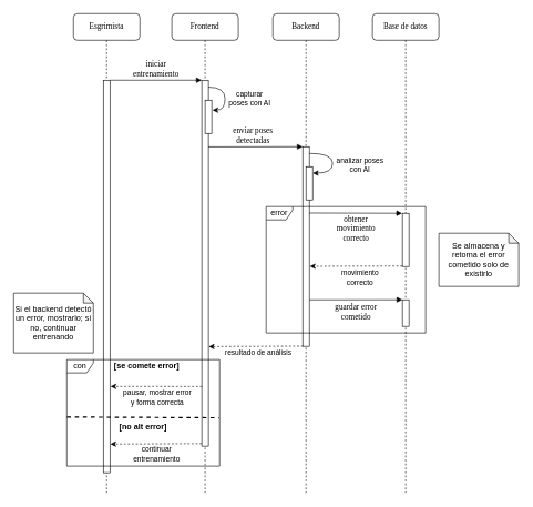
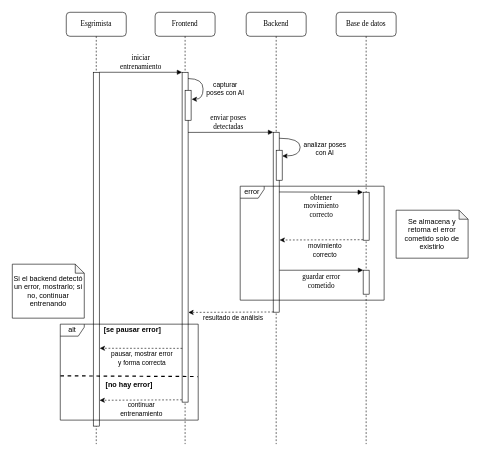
  <mxCell id="0" />
  <mxCell id="1" parent="0" />
  <mxCell id="2" value="Backend" style="shape=umlLifeline;perimeter=lifelinePerimeter;whiteSpace=wrap;html=1;container=1;collapsible=0;recursiveResize=0;outlineConnect=0;rounded=1;shadow=0;comic=0;labelBackgroundColor=none;strokeWidth=1;fontFamily=Verdana;fontSize=12;align=center;" parent="1" vertex="1"><mxGeometry x="410" y="20" width="100" height="720" as="geometry" /></mxCell>
  <mxCell id="3" value="" style="html=1;points=[];perimeter=orthogonalPerimeter;rounded=0;shadow=0;comic=0;labelBackgroundColor=none;strokeWidth=1;fontFamily=Verdana;fontSize=12;align=center;" parent="2" vertex="1"><mxGeometry x="45" y="200" width="10" height="300" as="geometry" /></mxCell>
  <mxCell id="4" value="" style="html=1;points=[];perimeter=orthogonalPerimeter;rounded=0;shadow=0;comic=0;labelBackgroundColor=none;strokeWidth=1;fontFamily=Verdana;fontSize=12;align=center;" vertex="1" parent="2"><mxGeometry x="50" y="230" width="10" height="50" as="geometry" /></mxCell>
  <mxCell id="5" value="" style="endArrow=classic;html=1;rounded=0;entryX=1.019;entryY=0.192;entryDx=0;entryDy=0;entryPerimeter=0;edgeStyle=orthogonalEdgeStyle;curved=1;" edge="1" parent="2" target="4"><mxGeometry width="50" height="50" relative="1" as="geometry"><mxPoint x="55" y="210" as="sourcePoint" /><mxPoint x="116" y="245" as="targetPoint" /><Array as="points"><mxPoint x="90" y="210" /><mxPoint x="90" y="240" /><mxPoint x="60" y="240" /></Array></mxGeometry></mxCell>
  <mxCell id="6" value="analizar poses &lt;br&gt;con AI" style="edgeLabel;html=1;align=center;verticalAlign=middle;resizable=0;points=[];" vertex="1" connectable="0" parent="5"><mxGeometry x="0.157" y="2" relative="1" as="geometry"><mxPoint x="38" y="-3" as="offset" /></mxGeometry></mxCell>
  <mxCell id="7" value="Base de datos" style="shape=umlLifeline;perimeter=lifelinePerimeter;whiteSpace=wrap;html=1;container=1;collapsible=0;recursiveResize=0;outlineConnect=0;rounded=1;shadow=0;comic=0;labelBackgroundColor=none;strokeWidth=1;fontFamily=Verdana;fontSize=12;align=center;" parent="1" vertex="1"><mxGeometry x="560" y="20" width="100" height="720" as="geometry" /></mxCell>
  <mxCell id="8" value="obtener &lt;br&gt;movimiento &lt;br&gt;correcto" style="html=1;verticalAlign=bottom;endArrow=block;labelBackgroundColor=none;fontFamily=Verdana;fontSize=12;edgeStyle=elbowEdgeStyle;elbow=vertical;entryX=-0.042;entryY=0.002;entryDx=0;entryDy=0;entryPerimeter=0;spacingTop=0;spacing=-5;exitX=0.994;exitY=0.332;exitDx=0;exitDy=0;exitPerimeter=0;" edge="1" parent="7" source="3"><mxGeometry x="0.002" y="-40" relative="1" as="geometry"><mxPoint x="-85" y="300.286" as="sourcePoint" /><mxPoint x="44.58" y="300.1" as="targetPoint" /><mxPoint as="offset" /></mxGeometry></mxCell>
  <mxCell id="9" value="" style="html=1;points=[];perimeter=orthogonalPerimeter;rounded=0;shadow=0;comic=0;labelBackgroundColor=none;strokeWidth=1;fontFamily=Verdana;fontSize=12;align=center;" vertex="1" parent="7"><mxGeometry x="45" y="300" width="10" height="80" as="geometry" /></mxCell>
  <mxCell id="10" value="guardar error &lt;br&gt;cometido" style="html=1;verticalAlign=bottom;endArrow=block;labelBackgroundColor=none;fontFamily=Verdana;fontSize=12;edgeStyle=elbowEdgeStyle;elbow=vertical;entryX=-0.042;entryY=0.002;entryDx=0;entryDy=0;entryPerimeter=0;spacingTop=0;spacing=-3;exitX=1.038;exitY=0.767;exitDx=0;exitDy=0;exitPerimeter=0;" edge="1" parent="7" source="3"><mxGeometry x="-0.002" y="-30" relative="1" as="geometry"><mxPoint x="-84.58" y="430.186" as="sourcePoint" /><mxPoint x="45.0" y="430" as="targetPoint" /><mxPoint as="offset" /></mxGeometry></mxCell>
  <mxCell id="11" value="" style="html=1;points=[];perimeter=orthogonalPerimeter;rounded=0;shadow=0;comic=0;labelBackgroundColor=none;strokeWidth=1;fontFamily=Verdana;fontSize=12;align=center;" vertex="1" parent="7"><mxGeometry x="45" y="430" width="10" height="40" as="geometry" /></mxCell>
  <mxCell id="12" value="Esgrimista" style="shape=umlLifeline;perimeter=lifelinePerimeter;whiteSpace=wrap;html=1;container=1;collapsible=0;recursiveResize=0;outlineConnect=0;rounded=1;shadow=0;comic=0;labelBackgroundColor=none;strokeWidth=1;fontFamily=Verdana;fontSize=12;align=center;" parent="1" vertex="1"><mxGeometry x="110" y="20" width="100" height="720" as="geometry" /></mxCell>
  <mxCell id="13" value="" style="html=1;points=[];perimeter=orthogonalPerimeter;rounded=0;shadow=0;comic=0;labelBackgroundColor=none;strokeWidth=1;fontFamily=Verdana;fontSize=12;align=center;" parent="12" vertex="1"><mxGeometry x="45" y="100" width="10" height="590" as="geometry" /></mxCell>
  <mxCell id="14" value="iniciar &lt;br&gt;entrenamiento" style="html=1;verticalAlign=bottom;endArrow=block;entryX=0;entryY=0;labelBackgroundColor=none;fontFamily=Verdana;fontSize=12;edgeStyle=elbowEdgeStyle;elbow=vertical;" parent="1" source="13" target="23" edge="1"><mxGeometry relative="1" as="geometry"><mxPoint x="230" y="130" as="sourcePoint" /></mxGeometry></mxCell>
  <mxCell id="15" value="enviar poses &lt;br&gt;detectadas" style="html=1;verticalAlign=bottom;endArrow=block;entryX=0;entryY=0;labelBackgroundColor=none;fontFamily=Verdana;fontSize=12;edgeStyle=elbowEdgeStyle;elbow=vertical;" parent="1" edge="1"><mxGeometry relative="1" as="geometry"><mxPoint x="305" y="220.286" as="sourcePoint" /><mxPoint x="455" y="220" as="targetPoint" /></mxGeometry></mxCell>
  <mxCell id="16" value="" style="endArrow=classic;html=1;rounded=0;dashed=1;exitX=-0.013;exitY=0.99;exitDx=0;exitDy=0;exitPerimeter=0;entryX=1.072;entryY=0.599;entryDx=0;entryDy=0;entryPerimeter=0;" edge="1" parent="1" source="9" target="3"><mxGeometry width="50" height="50" relative="1" as="geometry"><mxPoint x="470" y="340" as="sourcePoint" /><mxPoint x="520" y="290" as="targetPoint" /></mxGeometry></mxCell>
  <mxCell id="17" value="movimiento &lt;br&gt;correcto" style="edgeLabel;html=1;align=center;verticalAlign=middle;resizable=0;points=[];spacing=-4;" vertex="1" connectable="0" parent="16"><mxGeometry x="-0.173" relative="1" as="geometry"><mxPoint x="-6" y="17" as="offset" /></mxGeometry></mxCell>
  <mxCell id="18" value="" style="endArrow=classic;html=1;rounded=0;dashed=1;exitX=0.05;exitY=0.999;exitDx=0;exitDy=0;exitPerimeter=0;entryX=1.043;entryY=0.728;entryDx=0;entryDy=0;entryPerimeter=0;" edge="1" parent="1" source="3" target="23"><mxGeometry width="50" height="50" relative="1" as="geometry"><mxPoint x="459" y="490" as="sourcePoint" /><mxPoint x="310" y="490" as="targetPoint" /></mxGeometry></mxCell>
  <mxCell id="19" value="resultado de análisis" style="edgeLabel;html=1;align=center;verticalAlign=middle;resizable=0;points=[];spacing=-4;" vertex="1" connectable="0" parent="18"><mxGeometry x="-0.173" relative="1" as="geometry"><mxPoint x="-9" y="9" as="offset" /></mxGeometry></mxCell>
  <mxCell id="20" value="error" style="shape=umlFrame;whiteSpace=wrap;html=1;pointerEvents=0;width=40;height=20;" vertex="1" parent="1"><mxGeometry x="400" y="310" width="240" height="190" as="geometry" /></mxCell>
  <mxCell id="21" value="Se almacena y retorna el error cometido solo de existirlo" style="shape=note;whiteSpace=wrap;html=1;backgroundOutline=1;darkOpacity=0.05;size=15;" vertex="1" parent="1"><mxGeometry x="660" y="350" width="120" height="80" as="geometry" /></mxCell>
  <mxCell id="22" value="Frontend" style="shape=umlLifeline;perimeter=lifelinePerimeter;whiteSpace=wrap;html=1;container=1;collapsible=0;recursiveResize=0;outlineConnect=0;rounded=1;shadow=0;comic=0;labelBackgroundColor=none;strokeWidth=1;fontFamily=Verdana;fontSize=12;align=center;" parent="1" vertex="1"><mxGeometry x="258.13" y="20" width="100" height="720" as="geometry" /></mxCell>
  <mxCell id="23" value="" style="html=1;points=[];perimeter=orthogonalPerimeter;rounded=0;shadow=0;comic=0;labelBackgroundColor=none;strokeWidth=1;fontFamily=Verdana;fontSize=12;align=center;" parent="22" vertex="1"><mxGeometry x="45" y="100" width="10" height="550" as="geometry" /></mxCell>
  <mxCell id="24" value="" style="html=1;points=[];perimeter=orthogonalPerimeter;rounded=0;shadow=0;comic=0;labelBackgroundColor=none;strokeWidth=1;fontFamily=Verdana;fontSize=12;align=center;" vertex="1" parent="22"><mxGeometry x="50" y="130" width="10" height="50" as="geometry" /></mxCell>
  <mxCell id="25" value="" style="endArrow=classic;html=1;rounded=0;exitX=0.994;exitY=0.019;exitDx=0;exitDy=0;exitPerimeter=0;entryX=1.103;entryY=0.299;entryDx=0;entryDy=0;entryPerimeter=0;edgeStyle=orthogonalEdgeStyle;curved=1;" edge="1" parent="22" source="23" target="24"><mxGeometry width="50" height="50" relative="1" as="geometry"><mxPoint x="120" y="200" as="sourcePoint" /><mxPoint x="170" y="150" as="targetPoint" /><Array as="points"><mxPoint x="80" y="111" /><mxPoint x="80" y="145" /></Array></mxGeometry></mxCell>
  <mxCell id="26" value="capturar &lt;br&gt;poses con AI" style="edgeLabel;html=1;align=center;verticalAlign=middle;resizable=0;points=[];" vertex="1" connectable="0" parent="25"><mxGeometry x="0.157" y="2" relative="1" as="geometry"><mxPoint x="34" y="-3" as="offset" /></mxGeometry></mxCell>
- <mxCell id="27" value="con" style="shape=umlFrame;whiteSpace=wrap;html=1;pointerEvents=0;width=40;height=20;" vertex="1" parent="1"><mxGeometry x="100" y="540" width="230" height="160" as="geometry" /></mxCell>
+ <mxCell id="27" value="alt" style="shape=umlFrame;whiteSpace=wrap;html=1;pointerEvents=0;width=40;height=20;" vertex="1" parent="1"><mxGeometry x="100" y="540" width="230" height="160" as="geometry" /></mxCell>
  <mxCell id="28" value="" style="endArrow=classic;html=1;rounded=0;dashed=1;exitX=0.025;exitY=0.837;exitDx=0;exitDy=0;exitPerimeter=0;entryX=1.08;entryY=0.78;entryDx=0;entryDy=0;entryPerimeter=0;" edge="1" parent="1" source="23" target="13"><mxGeometry width="50" height="50" relative="1" as="geometry"><mxPoint x="295.5" y="580" as="sourcePoint" /><mxPoint x="170" y="580" as="targetPoint" /></mxGeometry></mxCell>
  <mxCell id="29" value="pausar, mostrar error &lt;br&gt;y forma correcta" style="edgeLabel;html=1;align=center;verticalAlign=middle;resizable=0;points=[];spacing=-4;" vertex="1" connectable="0" parent="28"><mxGeometry x="-0.173" relative="1" as="geometry"><mxPoint x="-11" y="16" as="offset" /></mxGeometry></mxCell>
  <mxCell id="30" value="" style="endArrow=none;dashed=1;html=1;strokeWidth=2;rounded=0;exitX=0.001;exitY=0.609;exitDx=0;exitDy=0;exitPerimeter=0;entryX=0.996;entryY=0.618;entryDx=0;entryDy=0;entryPerimeter=0;" edge="1" parent="1"><mxGeometry width="50" height="50" relative="1" as="geometry"><mxPoint x="100.23" y="626.17" as="sourcePoint" /><mxPoint x="329.08" y="627.34" as="targetPoint" /></mxGeometry></mxCell>
- <mxCell id="31" value="[se comete error]" style="text;html=1;strokeColor=none;fillColor=none;align=center;verticalAlign=middle;whiteSpace=wrap;rounded=0;fontStyle=1" vertex="1" parent="1"><mxGeometry x="168.5" y="540" width="102.5" height="20" as="geometry" /></mxCell>
- <mxCell id="32" value="[no alt error]" style="text;html=1;strokeColor=none;fillColor=none;align=center;verticalAlign=middle;whiteSpace=wrap;rounded=0;fontStyle=1" vertex="1" parent="1"><mxGeometry x="171.88" y="631" width="86.25" height="20" as="geometry" /></mxCell>
+ <mxCell id="31" value="[se pausar error]" style="text;html=1;strokeColor=none;fillColor=none;align=center;verticalAlign=middle;whiteSpace=wrap;rounded=0;fontStyle=1" vertex="1" parent="1"><mxGeometry x="168.5" y="540" width="102.5" height="20" as="geometry" /></mxCell>
+ <mxCell id="32" value="[no hay error]" style="text;html=1;strokeColor=none;fillColor=none;align=center;verticalAlign=middle;whiteSpace=wrap;rounded=0;fontStyle=1" vertex="1" parent="1"><mxGeometry x="171.88" y="631" width="86.25" height="20" as="geometry" /></mxCell>
  <mxCell id="33" value="" style="endArrow=classic;html=1;rounded=0;dashed=1;exitX=-0.024;exitY=0.993;exitDx=0;exitDy=0;exitPerimeter=0;entryX=1.051;entryY=0.927;entryDx=0;entryDy=0;entryPerimeter=0;" edge="1" parent="1" source="23" target="13"><mxGeometry width="50" height="50" relative="1" as="geometry"><mxPoint x="294.25" y="660" as="sourcePoint" /><mxPoint x="160" y="660" as="targetPoint" /></mxGeometry></mxCell>
  <mxCell id="34" value="continuar &lt;br&gt;entrenamiento" style="edgeLabel;html=1;align=center;verticalAlign=middle;resizable=0;points=[];spacing=-4;" vertex="1" connectable="0" parent="33"><mxGeometry x="-0.173" relative="1" as="geometry"><mxPoint x="-11" y="15" as="offset" /></mxGeometry></mxCell>
  <mxCell id="35" value="Si el backend detectó un error, mostrarlo; si no, continuar entrenando" style="shape=note;whiteSpace=wrap;html=1;backgroundOutline=1;darkOpacity=0.05;size=15;" vertex="1" parent="1"><mxGeometry x="20" y="440" width="120" height="90" as="geometry" /></mxCell>
